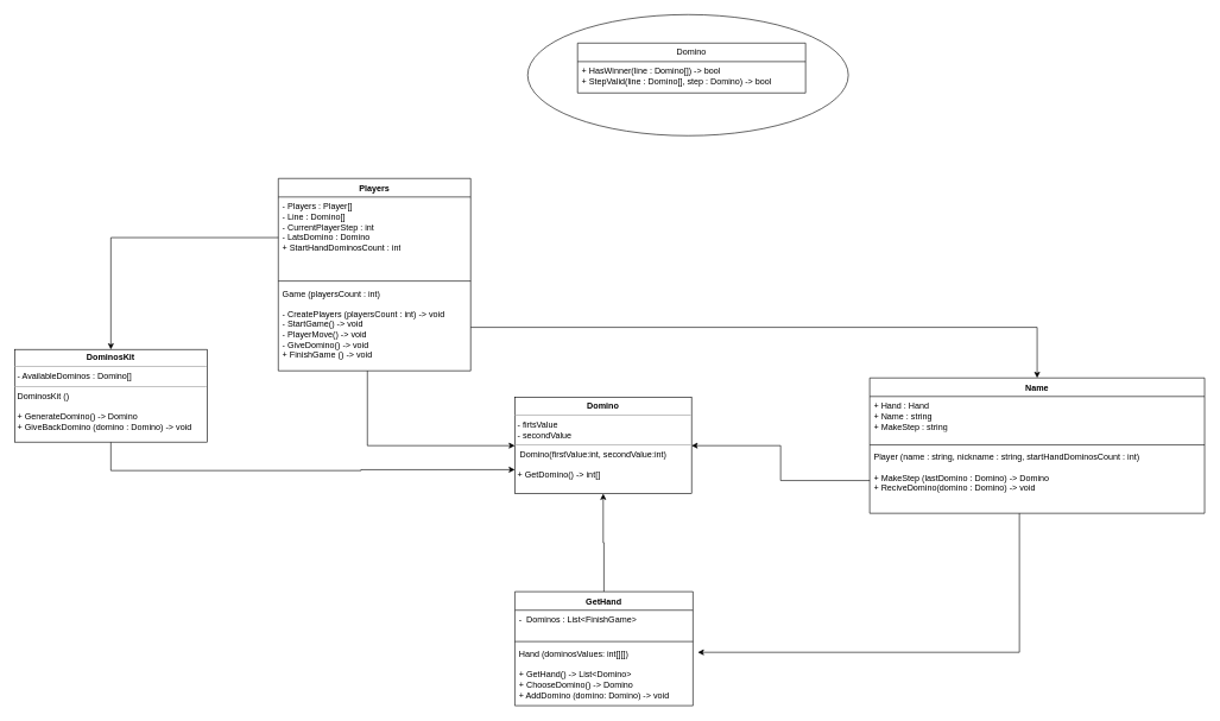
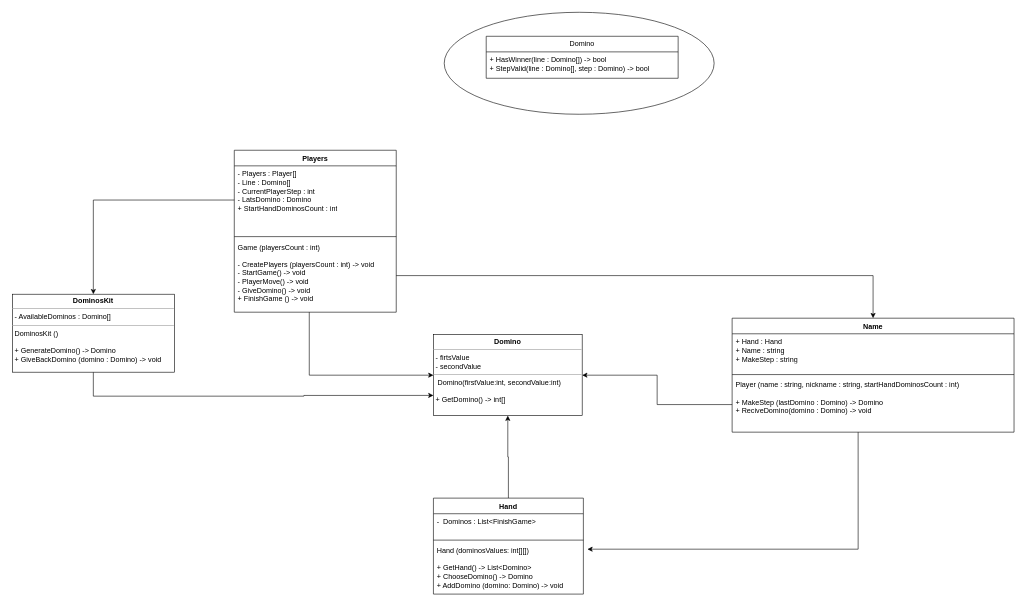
  <mxCell id="0" />
  <mxCell id="1" parent="0" />
  <mxCell id="2" value="Players" style="swimlane;fontStyle=1;align=center;verticalAlign=top;childLayout=stackLayout;horizontal=1;startSize=26;horizontalStack=0;resizeParent=1;resizeParentMax=0;resizeLast=0;collapsible=1;marginBottom=0;whiteSpace=wrap;html=1;" parent="1" vertex="1"><mxGeometry x="390" y="250" width="270" height="270" as="geometry"><mxRectangle x="340" y="90" width="70" height="30" as="alternateBounds" /></mxGeometry></mxCell>
  <mxCell id="3" value="- Players : Player[]&lt;br&gt;- Line : Domino[]&lt;br&gt;- CurrentPlayerStep : int&lt;br&gt;- LatsDomino : Domino&lt;br&gt;+ StartHandDominosCount : int" style="text;align=left;verticalAlign=top;spacingLeft=4;spacingRight=4;overflow=hidden;rotatable=0;points=[[0,0.5],[1,0.5]];portConstraint=eastwest;whiteSpace=wrap;html=1;" parent="2" vertex="1"><mxGeometry y="26" width="270" height="114" as="geometry" /></mxCell>
  <mxCell id="4" value="" style="line;strokeWidth=1;fillColor=none;align=left;verticalAlign=middle;spacingTop=-1;spacingLeft=3;spacingRight=3;rotatable=0;labelPosition=right;points=[];portConstraint=eastwest;strokeColor=inherit;" parent="2" vertex="1"><mxGeometry y="140" width="270" height="8" as="geometry" /></mxCell>
  <mxCell id="5" value="Game (playersCount : int)&lt;br&gt;&lt;br&gt;- CreatePlayers (playersCount : int) -&amp;gt; void&lt;br&gt;- StartGame() -&amp;gt; void&lt;br&gt;- PlayerMove() -&amp;gt; void&lt;br&gt;- GiveDomino() -&amp;gt; void&lt;br&gt;+ FinishGame () -&amp;gt; void" style="text;strokeColor=none;fillColor=none;align=left;verticalAlign=top;spacingLeft=4;spacingRight=4;overflow=hidden;rotatable=0;points=[[0,0.5],[1,0.5]];portConstraint=eastwest;whiteSpace=wrap;html=1;" parent="2" vertex="1"><mxGeometry y="148" width="270" height="122" as="geometry" /></mxCell>
  <mxCell id="6" value="Name" style="swimlane;fontStyle=1;align=center;verticalAlign=top;childLayout=stackLayout;horizontal=1;startSize=26;horizontalStack=0;resizeParent=1;resizeParentMax=0;resizeLast=0;collapsible=1;marginBottom=0;whiteSpace=wrap;html=1;" parent="1" vertex="1"><mxGeometry x="1220" y="530" width="470" height="190" as="geometry"><mxRectangle x="250" y="350" width="80" height="30" as="alternateBounds" /></mxGeometry></mxCell>
  <mxCell id="7" value="+ Hand : Hand&lt;br&gt;+ Name : string&lt;br&gt;+ MakeStep : string" style="text;strokeColor=none;fillColor=none;align=left;verticalAlign=top;spacingLeft=4;spacingRight=4;overflow=hidden;rotatable=0;points=[[0,0.5],[1,0.5]];portConstraint=eastwest;whiteSpace=wrap;html=1;" parent="6" vertex="1"><mxGeometry y="26" width="470" height="64" as="geometry" /></mxCell>
  <mxCell id="8" value="" style="line;strokeWidth=1;fillColor=none;align=left;verticalAlign=middle;spacingTop=-1;spacingLeft=3;spacingRight=3;rotatable=0;labelPosition=right;points=[];portConstraint=eastwest;strokeColor=inherit;" parent="6" vertex="1"><mxGeometry y="90" width="470" height="8" as="geometry" /></mxCell>
  <mxCell id="9" value="Player (name : string, nickname : string, startHandDominosCount : int)&lt;br&gt;&lt;br&gt;+ MakeStep (lastDomino : Domino) -&amp;gt; Domino&lt;br&gt;+ ReciveDomino(domino : Domino) -&amp;gt; void" style="text;strokeColor=none;fillColor=none;align=left;verticalAlign=top;spacingLeft=4;spacingRight=4;overflow=hidden;rotatable=0;points=[[0,0.5],[1,0.5]];portConstraint=eastwest;whiteSpace=wrap;html=1;" parent="6" vertex="1"><mxGeometry y="98" width="470" height="92" as="geometry" /></mxCell>
  <mxCell id="10" style="edgeStyle=orthogonalEdgeStyle;rounded=0;orthogonalLoop=1;jettySize=auto;html=1;entryX=0.5;entryY=1;entryDx=0;entryDy=0;" parent="1" source="11" target="15" edge="1"><mxGeometry relative="1" as="geometry" /></mxCell>
- <mxCell id="11" value="GetHand" style="swimlane;fontStyle=1;align=center;verticalAlign=top;childLayout=stackLayout;horizontal=1;startSize=26;horizontalStack=0;resizeParent=1;resizeParentMax=0;resizeLast=0;collapsible=1;marginBottom=0;whiteSpace=wrap;html=1;" parent="1" vertex="1"><mxGeometry x="722" y="830" width="250" height="160" as="geometry" /></mxCell>
+ <mxCell id="11" value="Hand" style="swimlane;fontStyle=1;align=center;verticalAlign=top;childLayout=stackLayout;horizontal=1;startSize=26;horizontalStack=0;resizeParent=1;resizeParentMax=0;resizeLast=0;collapsible=1;marginBottom=0;whiteSpace=wrap;html=1;" parent="1" vertex="1"><mxGeometry x="722" y="830" width="250" height="160" as="geometry" /></mxCell>
  <mxCell id="12" value="-&amp;nbsp; Dominos : List&amp;lt;FinishGame&amp;gt;" style="text;strokeColor=none;fillColor=none;align=left;verticalAlign=top;spacingLeft=4;spacingRight=4;overflow=hidden;rotatable=0;points=[[0,0.5],[1,0.5]];portConstraint=eastwest;whiteSpace=wrap;html=1;" parent="11" vertex="1"><mxGeometry y="26" width="250" height="40" as="geometry" /></mxCell>
  <mxCell id="13" value="" style="line;strokeWidth=1;fillColor=none;align=left;verticalAlign=middle;spacingTop=-1;spacingLeft=3;spacingRight=3;rotatable=0;labelPosition=right;points=[];portConstraint=eastwest;strokeColor=inherit;" parent="11" vertex="1"><mxGeometry y="66" width="250" height="8" as="geometry" /></mxCell>
  <mxCell id="14" value="Hand (dominosValues: int[][])&lt;br&gt;&lt;br&gt;+ GetHand() -&amp;gt; List&amp;lt;Domino&amp;gt;&lt;br&gt;+ ChooseDomino() -&amp;gt; Domino&lt;br&gt;+ AddDomino (domino: Domino) -&amp;gt; void" style="text;strokeColor=none;fillColor=none;align=left;verticalAlign=top;spacingLeft=4;spacingRight=4;overflow=hidden;rotatable=0;points=[[0,0.5],[1,0.5]];portConstraint=eastwest;whiteSpace=wrap;html=1;" parent="11" vertex="1"><mxGeometry y="74" width="250" height="86" as="geometry" /></mxCell>
  <mxCell id="15" value="&lt;p style=&quot;margin:0px;margin-top:4px;text-align:center;&quot;&gt;&lt;b&gt;Domino&lt;/b&gt;&lt;/p&gt;&lt;hr size=&quot;1&quot;&gt;&lt;p style=&quot;margin:0px;margin-left:4px;&quot;&gt;- firtsValue&lt;br style=&quot;border-color: var(--border-color);&quot;&gt;- secondValue&lt;br&gt;&lt;/p&gt;&lt;hr size=&quot;1&quot;&gt;&lt;p style=&quot;margin:0px;margin-left:4px;&quot;&gt;&amp;nbsp;Domino(firstValue:int, secondValue:int)&lt;/p&gt;&lt;p style=&quot;margin:0px;margin-left:4px;&quot;&gt;&lt;br&gt;&lt;/p&gt;&lt;p style=&quot;margin:0px;margin-left:4px;&quot;&gt;+ GetDomino() -&amp;gt; int[]&lt;/p&gt;" style="verticalAlign=top;align=left;overflow=fill;fontSize=12;fontFamily=Helvetica;html=1;whiteSpace=wrap;" parent="1" vertex="1"><mxGeometry x="722" y="557.5" width="248" height="135" as="geometry" /></mxCell>
  <mxCell id="16" style="edgeStyle=orthogonalEdgeStyle;rounded=0;orthogonalLoop=1;jettySize=auto;html=1;" parent="1" source="5" target="6" edge="1"><mxGeometry relative="1" as="geometry" /></mxCell>
  <mxCell id="17" style="edgeStyle=orthogonalEdgeStyle;rounded=0;orthogonalLoop=1;jettySize=auto;html=1;entryX=1.027;entryY=0.129;entryDx=0;entryDy=0;entryPerimeter=0;exitX=0.447;exitY=1;exitDx=0;exitDy=0;exitPerimeter=0;" parent="1" source="9" target="14" edge="1"><mxGeometry relative="1" as="geometry" /></mxCell>
  <mxCell id="18" style="edgeStyle=orthogonalEdgeStyle;rounded=0;orthogonalLoop=1;jettySize=auto;html=1;entryX=1;entryY=0.5;entryDx=0;entryDy=0;" parent="1" source="9" target="15" edge="1"><mxGeometry relative="1" as="geometry" /></mxCell>
  <mxCell id="19" style="edgeStyle=orthogonalEdgeStyle;rounded=0;orthogonalLoop=1;jettySize=auto;html=1;entryX=0;entryY=0.5;entryDx=0;entryDy=0;" parent="1" source="5" target="15" edge="1"><mxGeometry relative="1" as="geometry"><Array as="points"><mxPoint x="515" y="625" /></Array></mxGeometry></mxCell>
  <mxCell id="20" style="edgeStyle=orthogonalEdgeStyle;rounded=0;orthogonalLoop=1;jettySize=auto;html=1;entryX=0;entryY=0.75;entryDx=0;entryDy=0;" edge="1" parent="1" source="21" target="15"><mxGeometry relative="1" as="geometry"><Array as="points"><mxPoint x="155" y="660" /><mxPoint x="506" y="660" /><mxPoint x="506" y="659" /></Array></mxGeometry></mxCell>
  <mxCell id="21" value="&lt;p style=&quot;margin:0px;margin-top:4px;text-align:center;&quot;&gt;&lt;b&gt;DominosKit&lt;/b&gt;&lt;/p&gt;&lt;hr size=&quot;1&quot;&gt;&lt;p style=&quot;margin:0px;margin-left:4px;&quot;&gt;- AvailableDominos : Domino[]&lt;/p&gt;&lt;hr size=&quot;1&quot;&gt;&lt;p style=&quot;margin:0px;margin-left:4px;&quot;&gt;&lt;span style=&quot;background-color: initial;&quot;&gt;DominosKit ()&lt;/span&gt;&lt;/p&gt;&lt;p style=&quot;margin:0px;margin-left:4px;&quot;&gt;&lt;span style=&quot;background-color: initial;&quot;&gt;&lt;br&gt;&lt;/span&gt;&lt;/p&gt;&lt;p style=&quot;margin:0px;margin-left:4px;&quot;&gt;&lt;span style=&quot;background-color: initial;&quot;&gt;+ GenerateDomino() -&amp;gt; Domino&lt;/span&gt;&lt;/p&gt;&lt;p style=&quot;margin:0px;margin-left:4px;&quot;&gt;&lt;span style=&quot;background-color: initial;&quot;&gt;+ GiveBackDomino (domino : Domino) -&amp;gt; void&amp;nbsp;&lt;/span&gt;&lt;/p&gt;" style="verticalAlign=top;align=left;overflow=fill;fontSize=12;fontFamily=Helvetica;html=1;whiteSpace=wrap;" vertex="1" parent="1"><mxGeometry x="20" y="490" width="270" height="130" as="geometry" /></mxCell>
  <mxCell id="22" style="edgeStyle=orthogonalEdgeStyle;rounded=0;orthogonalLoop=1;jettySize=auto;html=1;entryX=0.5;entryY=0;entryDx=0;entryDy=0;" edge="1" parent="1" source="3" target="21"><mxGeometry relative="1" as="geometry" /></mxCell>
  <mxCell id="23" value="Domino" style="swimlane;fontStyle=0;childLayout=stackLayout;horizontal=1;startSize=26;fillColor=none;horizontalStack=0;resizeParent=1;resizeParentMax=0;resizeLast=0;collapsible=1;marginBottom=0;whiteSpace=wrap;html=1;" vertex="1" parent="1"><mxGeometry x="810" y="60" width="320" height="70" as="geometry" /></mxCell>
  <mxCell id="24" value="+ HasWinner(line : Domino[]) -&amp;gt; bool&lt;br&gt;+ StepValid(line : Domino[], step : Domino) -&amp;gt; bool" style="text;strokeColor=none;fillColor=none;align=left;verticalAlign=top;spacingLeft=4;spacingRight=4;overflow=hidden;rotatable=0;points=[[0,0.5],[1,0.5]];portConstraint=eastwest;whiteSpace=wrap;html=1;" vertex="1" parent="23"><mxGeometry y="26" width="320" height="44" as="geometry" /></mxCell>
  <mxCell id="25" value="" style="ellipse;whiteSpace=wrap;html=1;fillColor=none;" vertex="1" parent="1"><mxGeometry x="740" y="20" width="450" height="170" as="geometry" /></mxCell>
